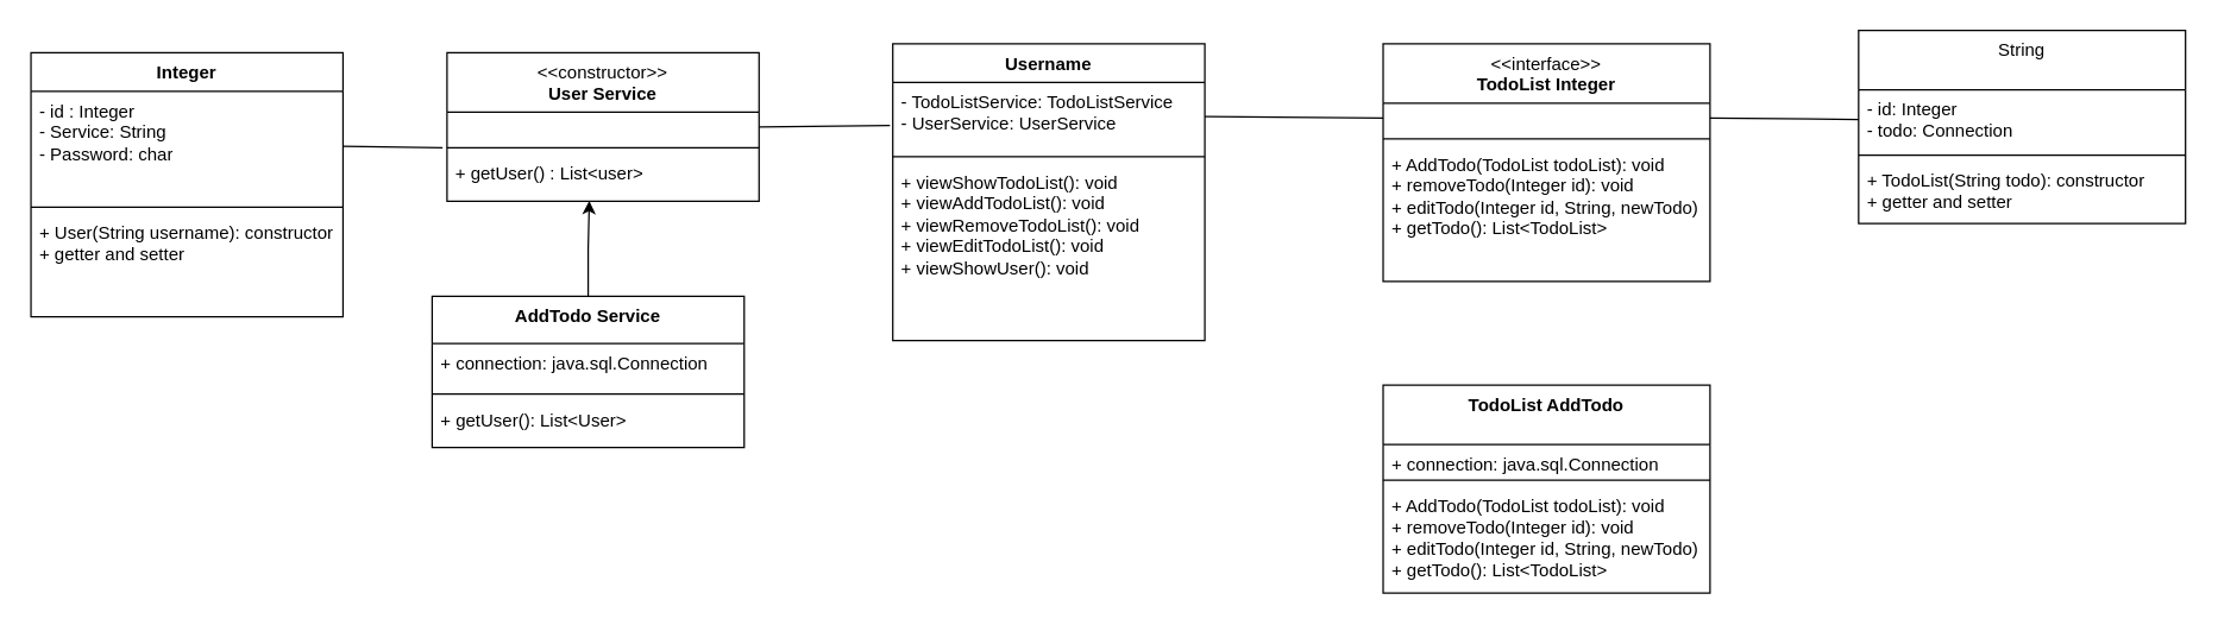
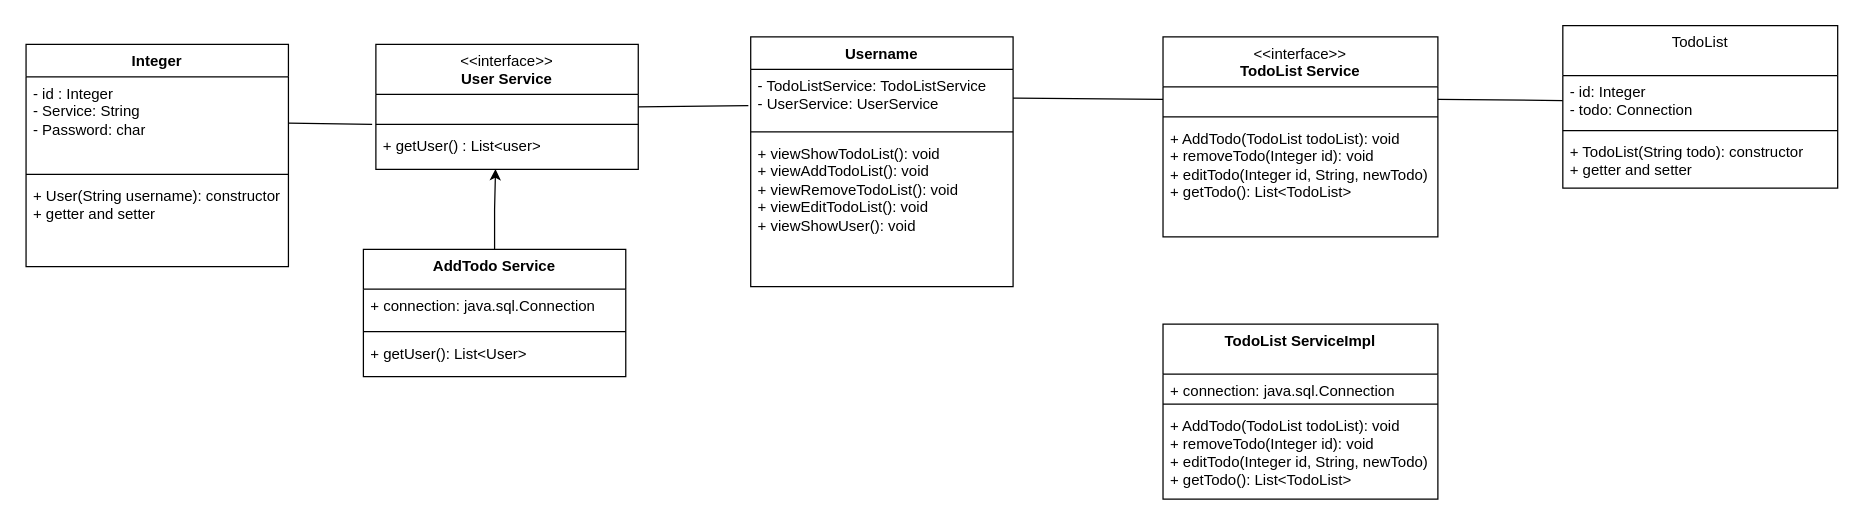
  <mxCell id="0" />
  <mxCell id="1" parent="0" />
  <mxCell id="2" value="Integer" style="swimlane;fontStyle=1;align=center;verticalAlign=top;childLayout=stackLayout;horizontal=1;startSize=26;horizontalStack=0;resizeParent=1;resizeParentMax=0;resizeLast=0;collapsible=1;marginBottom=0;whiteSpace=wrap;html=1;" vertex="1" parent="1"><mxGeometry x="20" y="35" width="210" height="178" as="geometry" /></mxCell>
  <mxCell id="3" value="- id : Integer&lt;div&gt;- Service: String&lt;/div&gt;&lt;div&gt;- Password: char&lt;/div&gt;" style="text;strokeColor=none;fillColor=none;align=left;verticalAlign=top;spacingLeft=4;spacingRight=4;overflow=hidden;rotatable=0;points=[[0,0.5],[1,0.5]];portConstraint=eastwest;whiteSpace=wrap;html=1;" vertex="1" parent="2"><mxGeometry y="26" width="210" height="74" as="geometry" /></mxCell>
  <mxCell id="4" value="" style="line;strokeWidth=1;fillColor=none;align=left;verticalAlign=middle;spacingTop=-1;spacingLeft=3;spacingRight=3;rotatable=0;labelPosition=right;points=[];portConstraint=eastwest;strokeColor=inherit;" vertex="1" parent="2"><mxGeometry y="100" width="210" height="8" as="geometry" /></mxCell>
  <mxCell id="5" value="+ User(String username): constructor&lt;div&gt;+ getter and setter&lt;/div&gt;" style="text;strokeColor=none;fillColor=none;align=left;verticalAlign=top;spacingLeft=4;spacingRight=4;overflow=hidden;rotatable=0;points=[[0,0.5],[1,0.5]];portConstraint=eastwest;whiteSpace=wrap;html=1;" vertex="1" parent="2"><mxGeometry y="108" width="210" height="70" as="geometry" /></mxCell>
- <mxCell id="6" value="&lt;div&gt;&lt;span style=&quot;font-weight: normal;&quot;&gt;&amp;lt;&amp;lt;constructor&amp;gt;&amp;gt;&lt;/span&gt;&lt;/div&gt;User Service" style="swimlane;fontStyle=1;align=center;verticalAlign=top;childLayout=stackLayout;horizontal=1;startSize=40;horizontalStack=0;resizeParent=1;resizeParentMax=0;resizeLast=0;collapsible=1;marginBottom=0;whiteSpace=wrap;html=1;" vertex="1" parent="1"><mxGeometry x="300" y="35" width="210" height="100" as="geometry" /></mxCell>
+ <mxCell id="6" value="&lt;div&gt;&lt;span style=&quot;font-weight: normal;&quot;&gt;&amp;lt;&amp;lt;interface&amp;gt;&amp;gt;&lt;/span&gt;&lt;/div&gt;User Service" style="swimlane;fontStyle=1;align=center;verticalAlign=top;childLayout=stackLayout;horizontal=1;startSize=40;horizontalStack=0;resizeParent=1;resizeParentMax=0;resizeLast=0;collapsible=1;marginBottom=0;whiteSpace=wrap;html=1;" vertex="1" parent="1"><mxGeometry x="300" y="35" width="210" height="100" as="geometry" /></mxCell>
  <mxCell id="7" value="&amp;nbsp;&amp;nbsp;" style="text;strokeColor=none;fillColor=none;align=left;verticalAlign=top;spacingLeft=4;spacingRight=4;overflow=hidden;rotatable=0;points=[[0,0.5],[1,0.5]];portConstraint=eastwest;whiteSpace=wrap;html=1;" vertex="1" parent="6"><mxGeometry y="40" width="210" height="20" as="geometry" /></mxCell>
  <mxCell id="8" value="" style="line;strokeWidth=1;fillColor=none;align=left;verticalAlign=middle;spacingTop=-1;spacingLeft=3;spacingRight=3;rotatable=0;labelPosition=right;points=[];portConstraint=eastwest;strokeColor=inherit;" vertex="1" parent="6"><mxGeometry y="60" width="210" height="8" as="geometry" /></mxCell>
  <mxCell id="9" value="+ getUser() : List&amp;lt;user&amp;gt;" style="text;strokeColor=none;fillColor=none;align=left;verticalAlign=top;spacingLeft=4;spacingRight=4;overflow=hidden;rotatable=0;points=[[0,0.5],[1,0.5]];portConstraint=eastwest;whiteSpace=wrap;html=1;" vertex="1" parent="6"><mxGeometry y="68" width="210" height="32" as="geometry" /></mxCell>
  <mxCell id="10" value="AddTodo Service&lt;div&gt;&lt;/div&gt;" style="swimlane;fontStyle=1;align=center;verticalAlign=top;childLayout=stackLayout;horizontal=1;startSize=32;horizontalStack=0;resizeParent=1;resizeParentMax=0;resizeLast=0;collapsible=1;marginBottom=0;whiteSpace=wrap;html=1;" vertex="1" parent="1"><mxGeometry x="290" y="199" width="210" height="102" as="geometry" /></mxCell>
  <mxCell id="11" value="+ connection: java.sql.Connection" style="text;strokeColor=none;fillColor=none;align=left;verticalAlign=top;spacingLeft=4;spacingRight=4;overflow=hidden;rotatable=0;points=[[0,0.5],[1,0.5]];portConstraint=eastwest;whiteSpace=wrap;html=1;" vertex="1" parent="10"><mxGeometry y="32" width="210" height="30" as="geometry" /></mxCell>
  <mxCell id="12" value="" style="line;strokeWidth=1;fillColor=none;align=left;verticalAlign=middle;spacingTop=-1;spacingLeft=3;spacingRight=3;rotatable=0;labelPosition=right;points=[];portConstraint=eastwest;strokeColor=inherit;" vertex="1" parent="10"><mxGeometry y="62" width="210" height="8" as="geometry" /></mxCell>
  <mxCell id="13" value="+ getUser(): List&amp;lt;User&amp;gt;" style="text;strokeColor=none;fillColor=none;align=left;verticalAlign=top;spacingLeft=4;spacingRight=4;overflow=hidden;rotatable=0;points=[[0,0.5],[1,0.5]];portConstraint=eastwest;whiteSpace=wrap;html=1;" vertex="1" parent="10"><mxGeometry y="70" width="210" height="32" as="geometry" /></mxCell>
  <mxCell id="14" value="Username" style="swimlane;fontStyle=1;align=center;verticalAlign=top;childLayout=stackLayout;horizontal=1;startSize=26;horizontalStack=0;resizeParent=1;resizeParentMax=0;resizeLast=0;collapsible=1;marginBottom=0;whiteSpace=wrap;html=1;" vertex="1" parent="1"><mxGeometry x="600" y="29" width="210" height="200" as="geometry" /></mxCell>
  <mxCell id="15" value="- TodoListService: TodoListService&lt;div&gt;- UserService: UserService&lt;/div&gt;" style="text;strokeColor=none;fillColor=none;align=left;verticalAlign=top;spacingLeft=4;spacingRight=4;overflow=hidden;rotatable=0;points=[[0,0.5],[1,0.5]];portConstraint=eastwest;whiteSpace=wrap;html=1;" vertex="1" parent="14"><mxGeometry y="26" width="210" height="46" as="geometry" /></mxCell>
  <mxCell id="16" value="" style="line;strokeWidth=1;fillColor=none;align=left;verticalAlign=middle;spacingTop=-1;spacingLeft=3;spacingRight=3;rotatable=0;labelPosition=right;points=[];portConstraint=eastwest;strokeColor=inherit;" vertex="1" parent="14"><mxGeometry y="72" width="210" height="8" as="geometry" /></mxCell>
  <mxCell id="17" value="+ viewShowTodoList(): void&lt;div&gt;+ viewAddTodoList(): void&lt;/div&gt;&lt;div&gt;+ viewRemoveTodoList(): void&lt;/div&gt;&lt;div&gt;+ viewEditTodoList(): void&lt;/div&gt;&lt;div&gt;+ viewShowUser(): void&lt;/div&gt;" style="text;strokeColor=none;fillColor=none;align=left;verticalAlign=top;spacingLeft=4;spacingRight=4;overflow=hidden;rotatable=0;points=[[0,0.5],[1,0.5]];portConstraint=eastwest;whiteSpace=wrap;html=1;" vertex="1" parent="14"><mxGeometry y="80" width="210" height="120" as="geometry" /></mxCell>
- <mxCell id="18" value="&lt;div&gt;&lt;span style=&quot;font-weight: normal;&quot;&gt;&amp;lt;&amp;lt;interface&amp;gt;&amp;gt;&lt;/span&gt;&lt;/div&gt;&lt;div&gt;TodoList Integer&lt;/div&gt;" style="swimlane;fontStyle=1;align=center;verticalAlign=top;childLayout=stackLayout;horizontal=1;startSize=40;horizontalStack=0;resizeParent=1;resizeParentMax=0;resizeLast=0;collapsible=1;marginBottom=0;whiteSpace=wrap;html=1;" vertex="1" parent="1"><mxGeometry x="930" y="29" width="220" height="160" as="geometry" /></mxCell>
+ <mxCell id="18" value="&lt;div&gt;&lt;span style=&quot;font-weight: normal;&quot;&gt;&amp;lt;&amp;lt;interface&amp;gt;&amp;gt;&lt;/span&gt;&lt;/div&gt;&lt;div&gt;TodoList Service&lt;/div&gt;" style="swimlane;fontStyle=1;align=center;verticalAlign=top;childLayout=stackLayout;horizontal=1;startSize=40;horizontalStack=0;resizeParent=1;resizeParentMax=0;resizeLast=0;collapsible=1;marginBottom=0;whiteSpace=wrap;html=1;" vertex="1" parent="1"><mxGeometry x="930" y="29" width="220" height="160" as="geometry" /></mxCell>
  <mxCell id="19" value="&amp;nbsp;&amp;nbsp;" style="text;strokeColor=none;fillColor=none;align=left;verticalAlign=top;spacingLeft=4;spacingRight=4;overflow=hidden;rotatable=0;points=[[0,0.5],[1,0.5]];portConstraint=eastwest;whiteSpace=wrap;html=1;" vertex="1" parent="18"><mxGeometry y="40" width="220" height="20" as="geometry" /></mxCell>
  <mxCell id="20" value="" style="line;strokeWidth=1;fillColor=none;align=left;verticalAlign=middle;spacingTop=-1;spacingLeft=3;spacingRight=3;rotatable=0;labelPosition=right;points=[];portConstraint=eastwest;strokeColor=inherit;" vertex="1" parent="18"><mxGeometry y="60" width="220" height="8" as="geometry" /></mxCell>
  <mxCell id="21" value="+ AddTodo(TodoList todoList): void&lt;div&gt;+ removeTodo(Integer id): void&lt;/div&gt;&lt;div&gt;+ editTodo(Integer id, String, newTodo)&lt;/div&gt;&lt;div&gt;+ getTodo(): List&amp;lt;TodoList&amp;gt;&lt;/div&gt;" style="text;strokeColor=none;fillColor=none;align=left;verticalAlign=top;spacingLeft=4;spacingRight=4;overflow=hidden;rotatable=0;points=[[0,0.5],[1,0.5]];portConstraint=eastwest;whiteSpace=wrap;html=1;" vertex="1" parent="18"><mxGeometry y="68" width="220" height="92" as="geometry" /></mxCell>
- <mxCell id="22" value="&lt;div&gt;TodoList AddTodo&lt;/div&gt;" style="swimlane;fontStyle=1;align=center;verticalAlign=top;childLayout=stackLayout;horizontal=1;startSize=40;horizontalStack=0;resizeParent=1;resizeParentMax=0;resizeLast=0;collapsible=1;marginBottom=0;whiteSpace=wrap;html=1;" vertex="1" parent="1"><mxGeometry x="930" y="259" width="220" height="140" as="geometry" /></mxCell>
+ <mxCell id="22" value="&lt;div&gt;TodoList ServiceImpl&lt;/div&gt;" style="swimlane;fontStyle=1;align=center;verticalAlign=top;childLayout=stackLayout;horizontal=1;startSize=40;horizontalStack=0;resizeParent=1;resizeParentMax=0;resizeLast=0;collapsible=1;marginBottom=0;whiteSpace=wrap;html=1;" vertex="1" parent="1"><mxGeometry x="930" y="259" width="220" height="140" as="geometry" /></mxCell>
  <mxCell id="23" value="+ connection: java.sql.Connection" style="text;strokeColor=none;fillColor=none;align=left;verticalAlign=top;spacingLeft=4;spacingRight=4;overflow=hidden;rotatable=0;points=[[0,0.5],[1,0.5]];portConstraint=eastwest;whiteSpace=wrap;html=1;" vertex="1" parent="22"><mxGeometry y="40" width="220" height="20" as="geometry" /></mxCell>
  <mxCell id="24" value="" style="line;strokeWidth=1;fillColor=none;align=left;verticalAlign=middle;spacingTop=-1;spacingLeft=3;spacingRight=3;rotatable=0;labelPosition=right;points=[];portConstraint=eastwest;strokeColor=inherit;" vertex="1" parent="22"><mxGeometry y="60" width="220" height="8" as="geometry" /></mxCell>
  <mxCell id="25" value="+ AddTodo(TodoList todoList): void&lt;div&gt;+ removeTodo(Integer id): void&lt;/div&gt;&lt;div&gt;+ editTodo(Integer id, String, newTodo)&lt;/div&gt;&lt;div&gt;+ getTodo(): List&amp;lt;TodoList&amp;gt;&lt;/div&gt;" style="text;strokeColor=none;fillColor=none;align=left;verticalAlign=top;spacingLeft=4;spacingRight=4;overflow=hidden;rotatable=0;points=[[0,0.5],[1,0.5]];portConstraint=eastwest;whiteSpace=wrap;html=1;" vertex="1" parent="22"><mxGeometry y="68" width="220" height="72" as="geometry" /></mxCell>
- <mxCell id="26" value="&lt;div&gt;&lt;span style=&quot;font-weight: 400;&quot;&gt;String&lt;/span&gt;&lt;/div&gt;" style="swimlane;fontStyle=1;align=center;verticalAlign=top;childLayout=stackLayout;horizontal=1;startSize=40;horizontalStack=0;resizeParent=1;resizeParentMax=0;resizeLast=0;collapsible=1;marginBottom=0;whiteSpace=wrap;html=1;" vertex="1" parent="1"><mxGeometry x="1250" y="20" width="220" height="130" as="geometry" /></mxCell>
+ <mxCell id="26" value="&lt;div&gt;&lt;span style=&quot;font-weight: 400;&quot;&gt;TodoList&lt;/span&gt;&lt;/div&gt;" style="swimlane;fontStyle=1;align=center;verticalAlign=top;childLayout=stackLayout;horizontal=1;startSize=40;horizontalStack=0;resizeParent=1;resizeParentMax=0;resizeLast=0;collapsible=1;marginBottom=0;whiteSpace=wrap;html=1;" vertex="1" parent="1"><mxGeometry x="1250" y="20" width="220" height="130" as="geometry" /></mxCell>
  <mxCell id="27" value="- id: Integer&lt;div&gt;- todo: Connection&lt;/div&gt;" style="text;strokeColor=none;fillColor=none;align=left;verticalAlign=top;spacingLeft=4;spacingRight=4;overflow=hidden;rotatable=0;points=[[0,0.5],[1,0.5]];portConstraint=eastwest;whiteSpace=wrap;html=1;" vertex="1" parent="26"><mxGeometry y="40" width="220" height="40" as="geometry" /></mxCell>
  <mxCell id="28" value="" style="line;strokeWidth=1;fillColor=none;align=left;verticalAlign=middle;spacingTop=-1;spacingLeft=3;spacingRight=3;rotatable=0;labelPosition=right;points=[];portConstraint=eastwest;strokeColor=inherit;" vertex="1" parent="26"><mxGeometry y="80" width="220" height="8" as="geometry" /></mxCell>
  <mxCell id="29" value="+ TodoList(String todo): constructor&lt;div&gt;+ getter and setter&lt;/div&gt;" style="text;strokeColor=none;fillColor=none;align=left;verticalAlign=top;spacingLeft=4;spacingRight=4;overflow=hidden;rotatable=0;points=[[0,0.5],[1,0.5]];portConstraint=eastwest;whiteSpace=wrap;html=1;" vertex="1" parent="26"><mxGeometry y="88" width="220" height="42" as="geometry" /></mxCell>
  <mxCell id="30" value="" style="endArrow=none;html=1;rounded=0;exitX=1;exitY=0.5;exitDx=0;exitDy=0;" edge="1" parent="1" source="3"><mxGeometry width="50" height="50" relative="1" as="geometry"><mxPoint x="240" y="149" as="sourcePoint" /><mxPoint x="297" y="99" as="targetPoint" /></mxGeometry></mxCell>
  <mxCell id="31" value="" style="endArrow=none;html=1;rounded=0;entryX=-0.009;entryY=0.632;entryDx=0;entryDy=0;entryPerimeter=0;exitX=1;exitY=0.5;exitDx=0;exitDy=0;" edge="1" parent="1" source="7" target="15"><mxGeometry width="50" height="50" relative="1" as="geometry"><mxPoint x="520" y="179" as="sourcePoint" /><mxPoint x="570" y="119" as="targetPoint" /></mxGeometry></mxCell>
  <mxCell id="32" style="edgeStyle=orthogonalEdgeStyle;rounded=0;orthogonalLoop=1;jettySize=auto;html=1;entryX=0.456;entryY=0.995;entryDx=0;entryDy=0;entryPerimeter=0;" edge="1" parent="1" source="10" target="9"><mxGeometry relative="1" as="geometry" /></mxCell>
  <mxCell id="33" value="" style="endArrow=none;html=1;rounded=0;entryX=0;entryY=0.5;entryDx=0;entryDy=0;exitX=1;exitY=0.5;exitDx=0;exitDy=0;" edge="1" parent="1" source="15" target="19"><mxGeometry width="50" height="50" relative="1" as="geometry"><mxPoint x="820" y="85.5" as="sourcePoint" /><mxPoint x="908" y="84.5" as="targetPoint" /></mxGeometry></mxCell>
  <mxCell id="34" value="" style="endArrow=none;html=1;rounded=0;entryX=0;entryY=0.5;entryDx=0;entryDy=0;exitX=1;exitY=0.5;exitDx=0;exitDy=0;" edge="1" parent="1" source="19" target="27"><mxGeometry width="50" height="50" relative="1" as="geometry"><mxPoint x="1170" y="229" as="sourcePoint" /><mxPoint x="1290" y="230" as="targetPoint" /></mxGeometry></mxCell>
